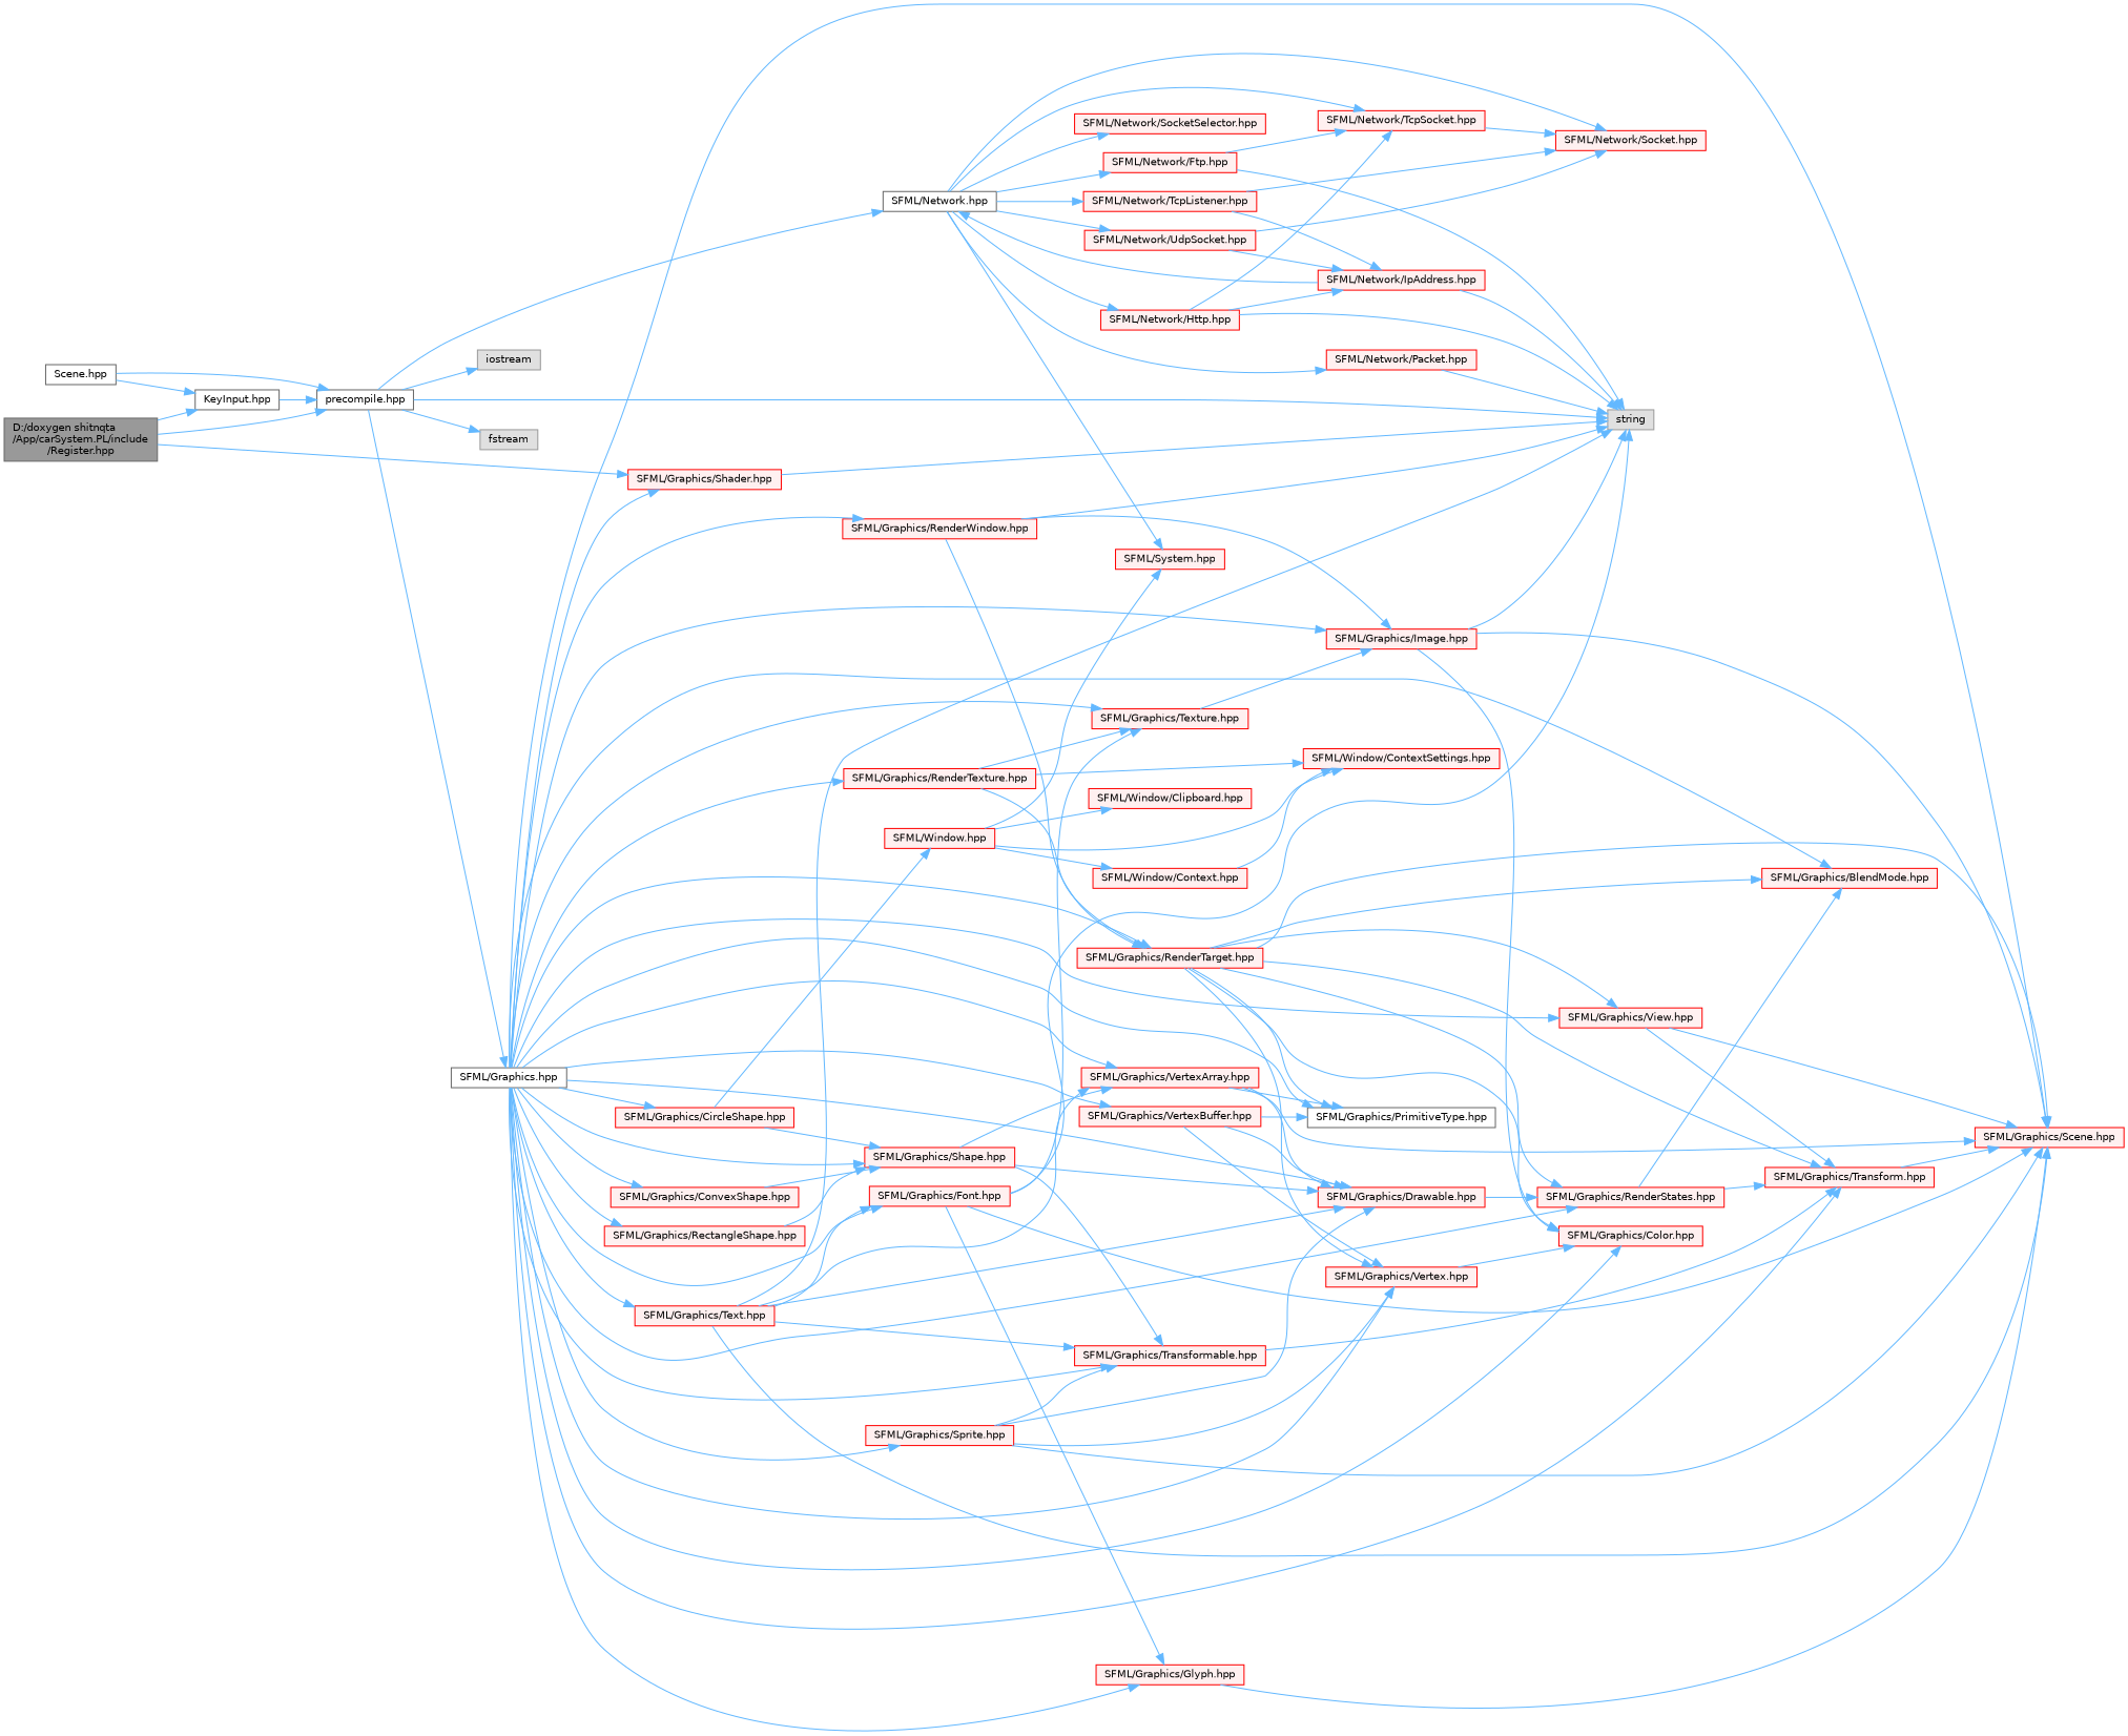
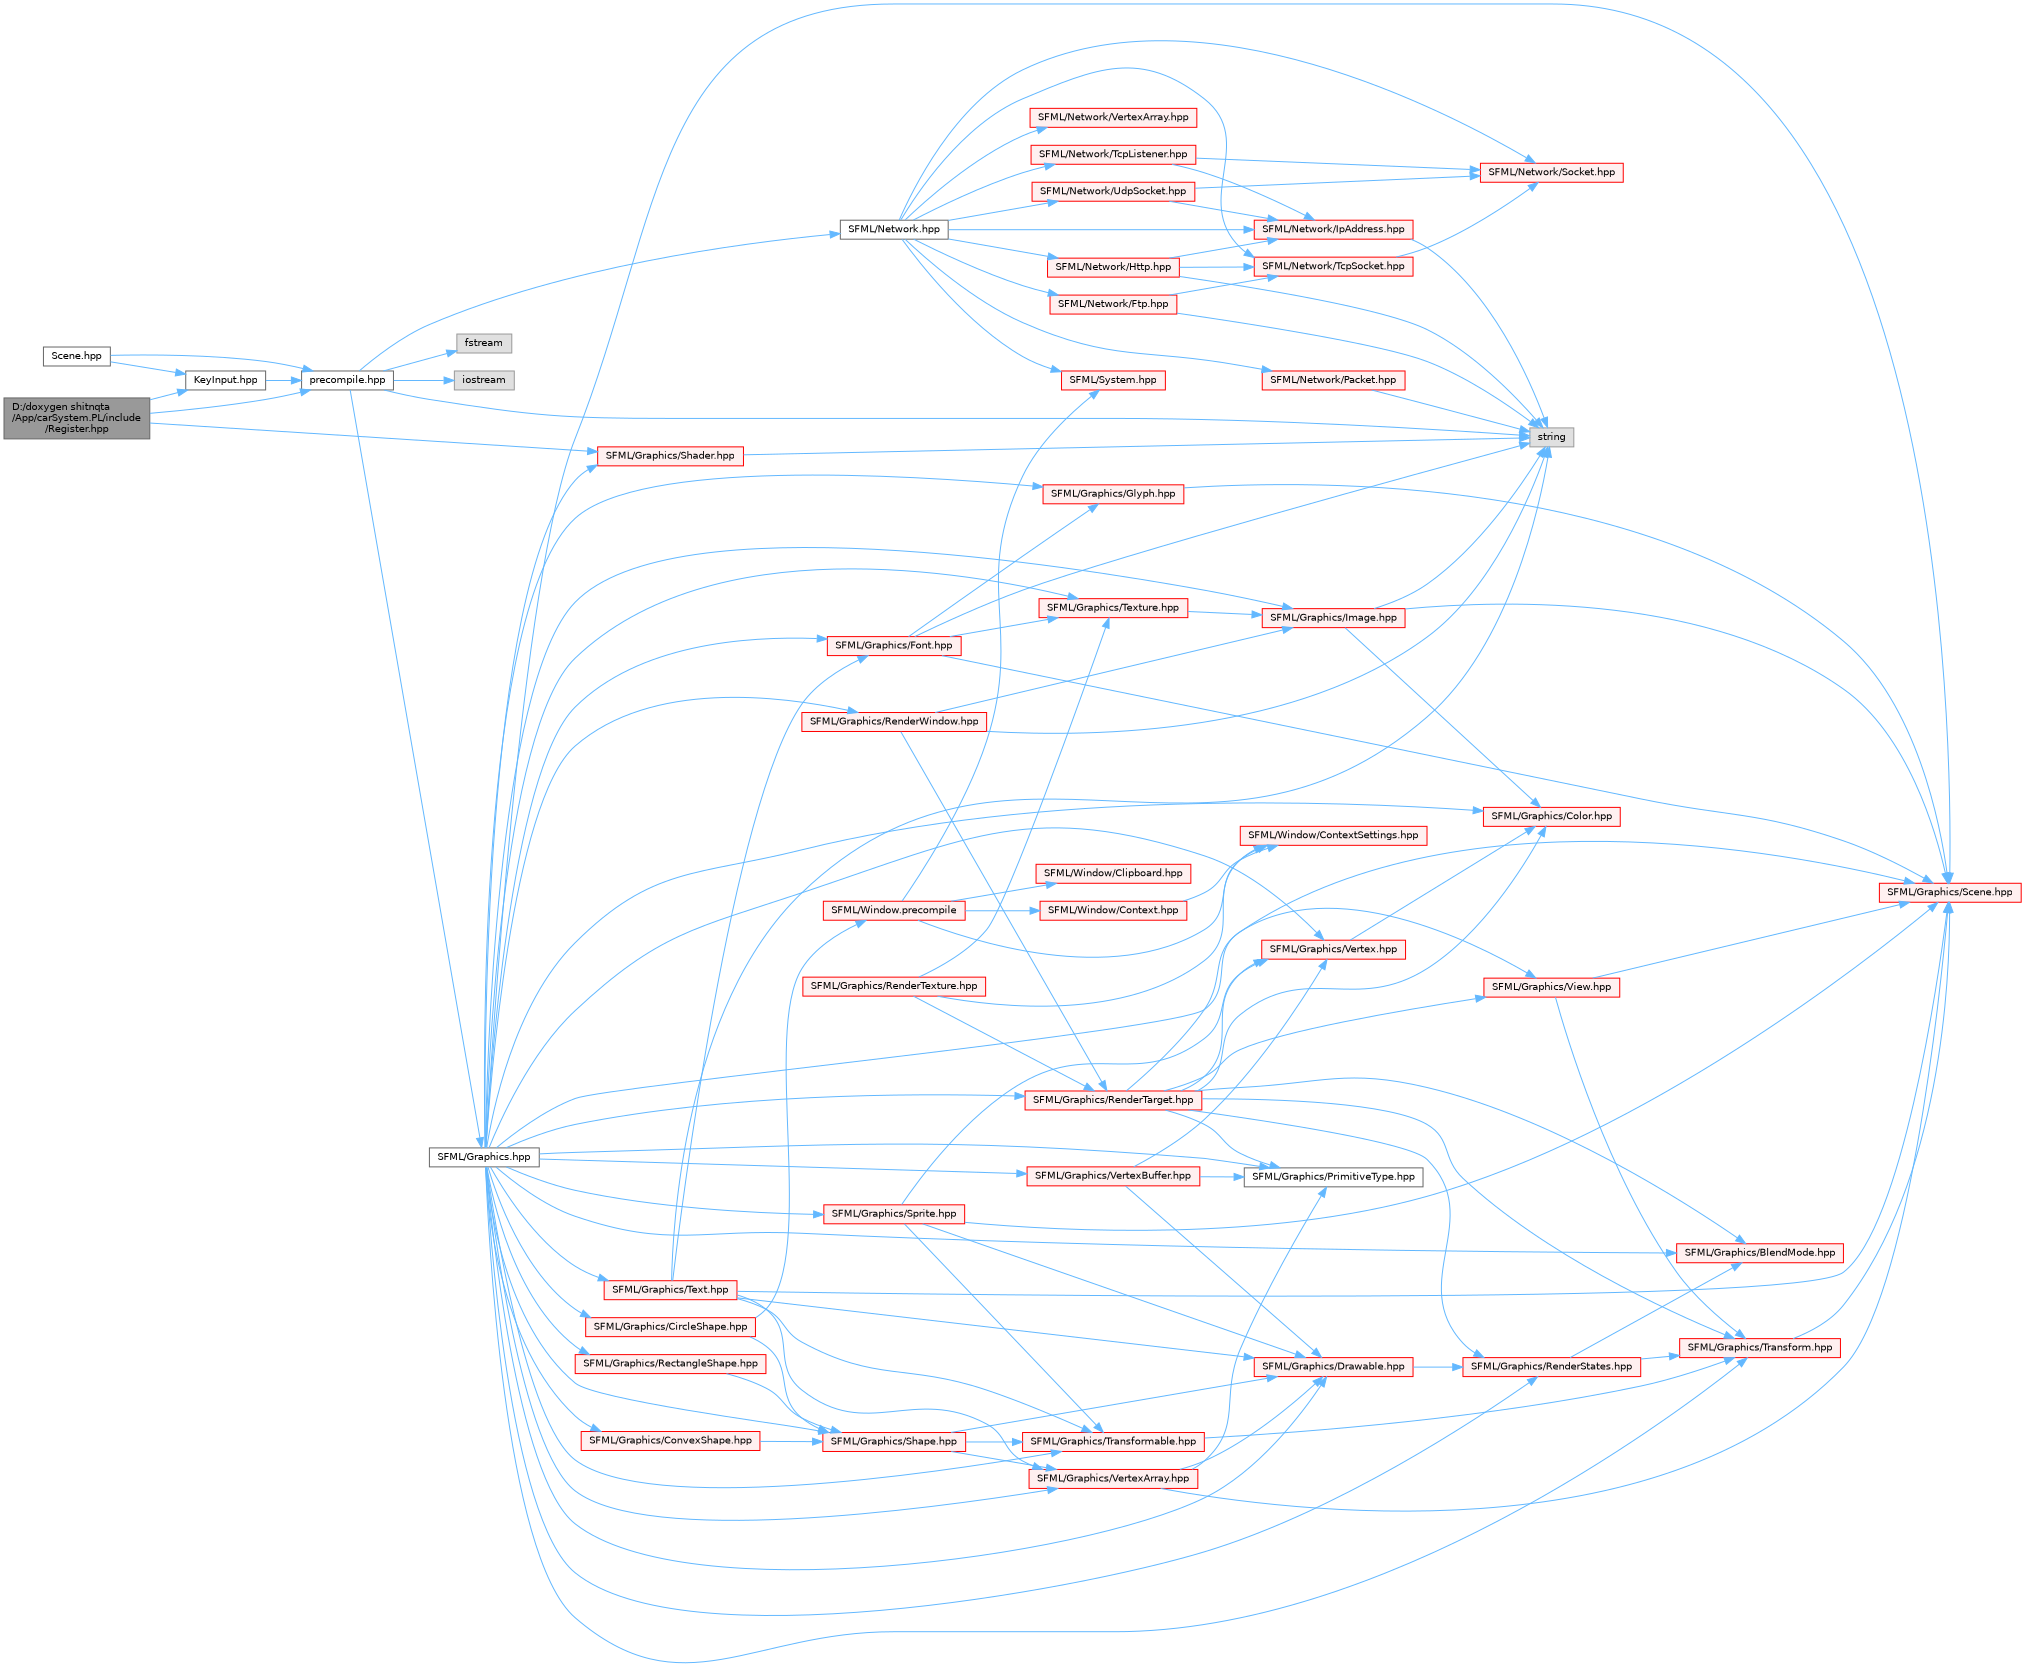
  digraph {
    rankdir=LR
    node [color=red fillcolor="#FFF0F0" fontname=Helvetica fontsize=10 shape=box style=filled]
    edge [color=steelblue1 fontname=Helvetica fontsize=10 labelfontname=Helvetica labelfontsize=10 style=solid]
    n1 [color=gray40 fillcolor=grey60 fontcolor=black height=0.2 label="D:/doxygen shitnqta\l/App/carSystem.PL/include\l/Register.hpp" width=0.4]
    n2 [color=grey40 fillcolor=white height=0.2 label="precompile.hpp" width=0.4]
    n3 [color=grey40 fillcolor=white height=0.2 label="KeyInput.hpp" width=0.4]
    n4 [height=0.2 label="SFML/Graphics/Shader.hpp" width=0.4]
    n5 [color=grey60 fillcolor="#E0E0E0" height=0.2 label=iostream width=0.4]
    n6 [color=grey40 fillcolor=white height=0.2 label="SFML/Graphics.hpp" width=0.4]
    n7 [color=grey60 fillcolor="#E0E0E0" height=0.2 label=string width=0.4]
    n8 [color=grey40 fillcolor=white height=0.2 label="SFML/Network.hpp" width=0.4]
    n9 [color=grey60 fillcolor="#E0E0E0" height=0.2 label=fstream width=0.4]
    n10 [color=grey40 fillcolor=white height=0.2 label="Scene.hpp" width=0.4]
    n11 [height=0.2 label="SFML/Graphics/BlendMode.hpp" width=0.4]
    n12 [height=0.2 label="SFML/Graphics/CircleShape.hpp" width=0.4]
    n13 [height=0.2 label="SFML/Graphics/Shape.hpp" width=0.4]
    n14 [height=0.2 label="SFML/Graphics/Drawable.hpp" width=0.4]
    n15 [height=0.2 label="SFML/Graphics/RenderStates.hpp" width=0.4]
    n16 [height=0.2 label="SFML/Graphics/Transform.hpp" width=0.4]
    n17 [height=0.2 label="SFML/Graphics/Scene.hpp" width=0.4]
    n18 [height=0.2 label="SFML/Graphics/Transformable.hpp" width=0.4]
    n19 [height=0.2 label="SFML/Graphics/VertexArray.hpp" width=0.4]
    n20 [height=0.2 label="SFML/Graphics/Vertex.hpp" width=0.4]
    n21 [height=0.2 label="SFML/Graphics/Color.hpp" width=0.4]
    n22 [color=grey40 fillcolor=white height=0.2 label="SFML/Graphics/PrimitiveType.hpp" width=0.4]
    n23 [height=0.2 label="SFML/Graphics/ConvexShape.hpp" width=0.4]
    n24 [height=0.2 label="SFML/Graphics/Font.hpp" width=0.4]
    n25 [height=0.2 label="SFML/Graphics/Glyph.hpp" width=0.4]
    n26 [height=0.2 label="SFML/Graphics/Texture.hpp" width=0.4]
    n27 [height=0.2 label="SFML/Graphics/Image.hpp" width=0.4]
    n28 [height=0.2 label="SFML/Graphics/RectangleShape.hpp" width=0.4]
    n29 [height=0.2 label="SFML/Graphics/RenderTarget.hpp" width=0.4]
    n30 [height=0.2 label="SFML/Graphics/View.hpp" width=0.4]
    n31 [height=0.2 label="SFML/Graphics/RenderTexture.hpp" width=0.4]
    n32 [height=0.2 label="SFML/Graphics/RenderWindow.hpp" width=0.4]
    n33 [height=0.2 label="SFML/Graphics/Sprite.hpp" width=0.4]
    n34 [height=0.2 label="SFML/Graphics/Text.hpp" width=0.4]
    n35 [height=0.2 label="SFML/Graphics/VertexBuffer.hpp" width=0.4]
    n36 [height=0.2 label="SFML/System.hpp" width=0.4]
    n37 [height=0.2 label="SFML/Network/Ftp.hpp" width=0.4]
    n38 [height=0.2 label="SFML/Network/TcpSocket.hpp" width=0.4]
    n39 [height=0.2 label="SFML/Network/Socket.hpp" width=0.4]
    n40 [height=0.2 label="SFML/Network/Http.hpp" width=0.4]
    n41 [height=0.2 label="SFML/Network/IpAddress.hpp" width=0.4]
    n42 [height=0.2 label="SFML/Network/Packet.hpp" width=0.4]
-   n43 [height=0.2 label="SFML/Network/SocketSelector.hpp" width=0.4]
+   n43 [height=0.2 label="SFML/Network/VertexArray.hpp" width=0.4]
    n44 [height=0.2 label="SFML/Network/TcpListener.hpp" width=0.4]
    n45 [height=0.2 label="SFML/Network/UdpSocket.hpp" width=0.4]
-   n46 [height=0.2 label="SFML/Window.hpp" width=0.4]
+   n46 [height=0.2 label="SFML/Window.precompile" width=0.4]
    n47 [height=0.2 label="SFML/Window/Clipboard.hpp" width=0.4]
    n48 [height=0.2 label="SFML/Window/Context.hpp" width=0.4]
    n49 [height=0.2 label="SFML/Window/ContextSettings.hpp" width=0.4]
    n1 -> n2
    n1 -> n3
    n1 -> n4
    n2 -> n5
    n2 -> n6
    n2 -> n7
    n2 -> n8
    n2 -> n9
    n3 -> n2
    n4 -> n7
    n6 -> n4
    n6 -> n11
    n6 -> n12
    n6 -> n13
    n6 -> n14
    n6 -> n15
    n6 -> n16
    n6 -> n17
    n6 -> n18
    n6 -> n19
    n6 -> n20
    n6 -> n21
    n6 -> n22
    n6 -> n23
    n6 -> n24
    n6 -> n25
    n6 -> n26
    n6 -> n27
    n6 -> n28
    n6 -> n29
    n6 -> n30
-   n6 -> n31
    n6 -> n32
    n6 -> n33
    n6 -> n34
    n6 -> n35
    n8 -> n36
    n8 -> n37
    n8 -> n38
    n8 -> n39
    n8 -> n40
-   n41 -> n8
+   n8 -> n41
    n8 -> n42
    n8 -> n43
    n8 -> n44
    n8 -> n45
    n10 -> n2
    n10 -> n3
    n12 -> n13
    n12 -> n46
    n13 -> n14
    n13 -> n18
    n13 -> n19
    n14 -> n15
    n15 -> n11
    n15 -> n16
    n16 -> n17
    n18 -> n16
    n19 -> n14
    n19 -> n17
    n19 -> n22
    n20 -> n21
    n23 -> n13
    n24 -> n7
    n24 -> n17
    n24 -> n25
    n24 -> n26
    n25 -> n17
    n26 -> n27
    n27 -> n7
    n27 -> n17
    n27 -> n21
    n28 -> n13
    n29 -> n11
    n29 -> n15
    n29 -> n16
    n29 -> n17
    n29 -> n20
    n29 -> n21
    n29 -> n22
    n29 -> n30
    n30 -> n16
    n30 -> n17
    n31 -> n26
    n31 -> n29
    n31 -> n49
    n32 -> n7
    n32 -> n27
    n32 -> n29
    n33 -> n14
    n33 -> n17
    n33 -> n18
    n33 -> n20
    n34 -> n7
    n34 -> n14
    n34 -> n17
    n34 -> n18
    n34 -> n19
    n34 -> n24
    n35 -> n14
    n35 -> n20
    n35 -> n22
    n37 -> n7
    n37 -> n38
    n38 -> n39
    n40 -> n7
    n40 -> n38
    n40 -> n41
    n41 -> n7
    n42 -> n7
    n44 -> n39
    n44 -> n41
    n45 -> n39
    n45 -> n41
    n46 -> n36
    n46 -> n47
    n46 -> n48
    n46 -> n49
    n48 -> n49
  }
